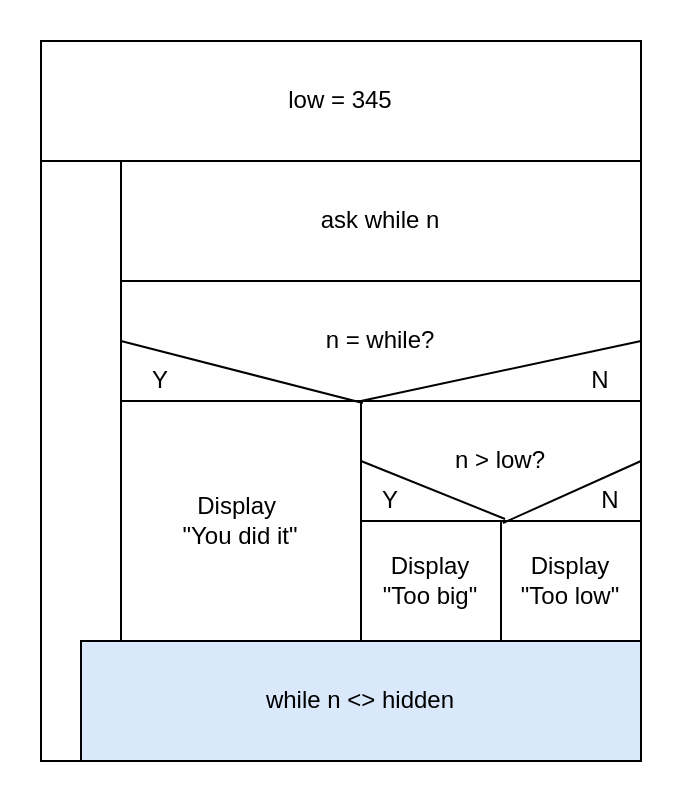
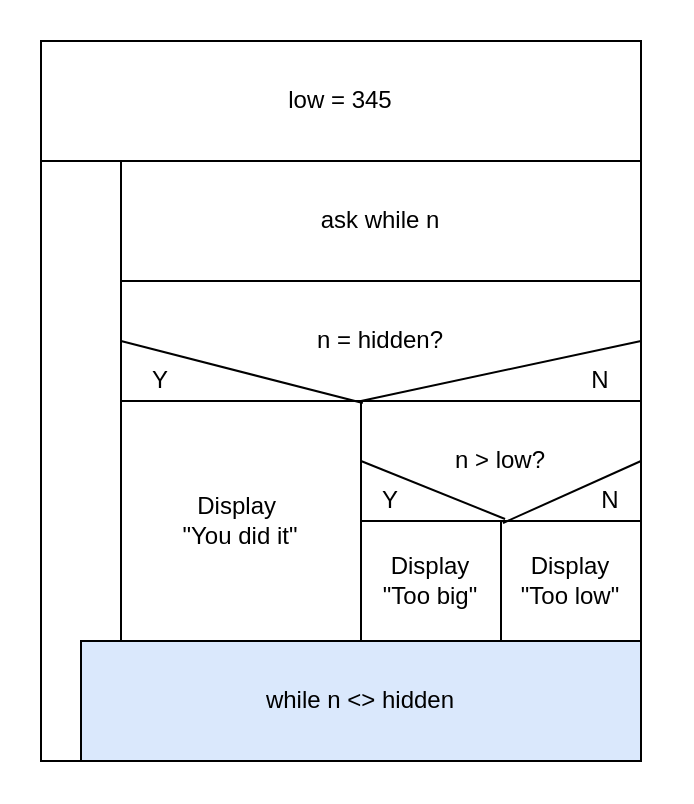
  <mxCell id="0" />
  <mxCell id="1" parent="0" />
  <mxCell id="2" value="low = 345" style="rounded=0;whiteSpace=wrap;html=1;" vertex="1" parent="1"><mxGeometry x="20" y="20" width="300" height="60" as="geometry" /></mxCell>
  <mxCell id="3" value="ask while n" style="rounded=0;whiteSpace=wrap;html=1;" vertex="1" parent="1"><mxGeometry x="60" y="80" width="260" height="60" as="geometry" /></mxCell>
- <mxCell id="4" value="n = while?" style="rounded=0;whiteSpace=wrap;html=1;" vertex="1" parent="1"><mxGeometry x="60" y="140" width="260" height="60" as="geometry" /></mxCell>
+ <mxCell id="4" value="n = hidden?" style="rounded=0;whiteSpace=wrap;html=1;" vertex="1" parent="1"><mxGeometry x="60" y="140" width="260" height="60" as="geometry" /></mxCell>
  <mxCell id="5" value="n &amp;gt; low?" style="rounded=0;whiteSpace=wrap;html=1;" vertex="1" parent="1"><mxGeometry x="180" y="200" width="140" height="60" as="geometry" /></mxCell>
  <mxCell id="6" value="Display&amp;nbsp;&lt;br&gt;&quot;You did it&quot;" style="rounded=0;whiteSpace=wrap;html=1;" vertex="1" parent="1"><mxGeometry x="60" y="200" width="120" height="120" as="geometry" /></mxCell>
  <mxCell id="7" value="Display&lt;br&gt;&quot;Too low&quot;&lt;br&gt;" style="rounded=0;whiteSpace=wrap;html=1;" vertex="1" parent="1"><mxGeometry x="250" y="260" width="70" height="60" as="geometry" /></mxCell>
  <mxCell id="8" value="Display&lt;br&gt;&quot;Too big&quot;" style="rounded=0;whiteSpace=wrap;html=1;" vertex="1" parent="1"><mxGeometry x="180" y="260" width="70" height="60" as="geometry" /></mxCell>
  <mxCell id="9" value="" style="endArrow=none;html=1;entryX=0;entryY=0.5;entryDx=0;entryDy=0;exitX=1.029;exitY=-0.017;exitDx=0;exitDy=0;exitPerimeter=0;" edge="1" parent="1" source="8" target="5"><mxGeometry width="50" height="50" relative="1" as="geometry"><mxPoint x="20" y="390" as="sourcePoint" /><mxPoint x="70" y="340" as="targetPoint" /></mxGeometry></mxCell>
  <mxCell id="10" value="" style="endArrow=none;html=1;entryX=0;entryY=0.5;entryDx=0;entryDy=0;exitX=0.465;exitY=1.017;exitDx=0;exitDy=0;exitPerimeter=0;" edge="1" parent="1" source="4" target="4"><mxGeometry width="50" height="50" relative="1" as="geometry"><mxPoint x="142.03" y="198.98" as="sourcePoint" /><mxPoint x="70" y="170" as="targetPoint" /></mxGeometry></mxCell>
  <mxCell id="11" value="" style="endArrow=none;html=1;entryX=1;entryY=0.5;entryDx=0;entryDy=0;" edge="1" parent="1" target="4"><mxGeometry width="50" height="50" relative="1" as="geometry"><mxPoint x="180" y="200" as="sourcePoint" /><mxPoint x="70" y="180" as="targetPoint" /></mxGeometry></mxCell>
  <mxCell id="12" value="" style="endArrow=none;html=1;entryX=1;entryY=0.5;entryDx=0;entryDy=0;exitX=0.014;exitY=0.017;exitDx=0;exitDy=0;exitPerimeter=0;" edge="1" parent="1" source="7" target="5"><mxGeometry width="50" height="50" relative="1" as="geometry"><mxPoint x="262.03" y="268.98" as="sourcePoint" /><mxPoint x="190" y="240" as="targetPoint" /></mxGeometry></mxCell>
  <mxCell id="13" value="Y" style="text;html=1;strokeColor=none;fillColor=none;align=center;verticalAlign=middle;whiteSpace=wrap;rounded=0;" vertex="1" parent="1"><mxGeometry x="60" y="180" width="40" height="20" as="geometry" /></mxCell>
  <mxCell id="14" value="Y" style="text;html=1;strokeColor=none;fillColor=none;align=center;verticalAlign=middle;whiteSpace=wrap;rounded=0;" vertex="1" parent="1"><mxGeometry x="175" y="240" width="40" height="20" as="geometry" /></mxCell>
  <mxCell id="15" value="N" style="text;html=1;strokeColor=none;fillColor=none;align=center;verticalAlign=middle;whiteSpace=wrap;rounded=0;" vertex="1" parent="1"><mxGeometry x="280" y="180" width="40" height="20" as="geometry" /></mxCell>
  <mxCell id="16" value="N" style="text;html=1;strokeColor=none;fillColor=none;align=center;verticalAlign=middle;whiteSpace=wrap;rounded=0;" vertex="1" parent="1"><mxGeometry x="285" y="240" width="40" height="20" as="geometry" /></mxCell>
  <mxCell id="17" value="" style="rounded=0;whiteSpace=wrap;html=1;" vertex="1" parent="1"><mxGeometry x="20" y="80" width="40" height="300" as="geometry" /></mxCell>
  <mxCell id="18" value="while n &amp;lt;&amp;gt; hidden" style="rounded=0;whiteSpace=wrap;html=1;fillColor=#dae8fc;" vertex="1" parent="1"><mxGeometry x="40" y="320" width="280" height="60" as="geometry" /></mxCell>
